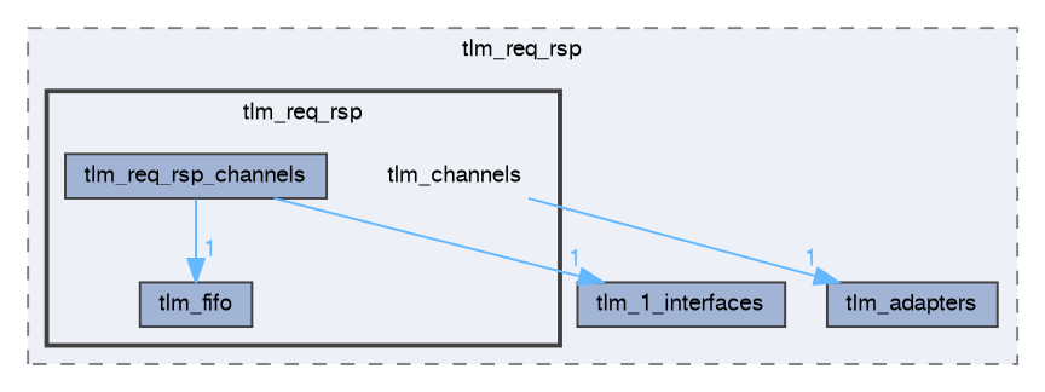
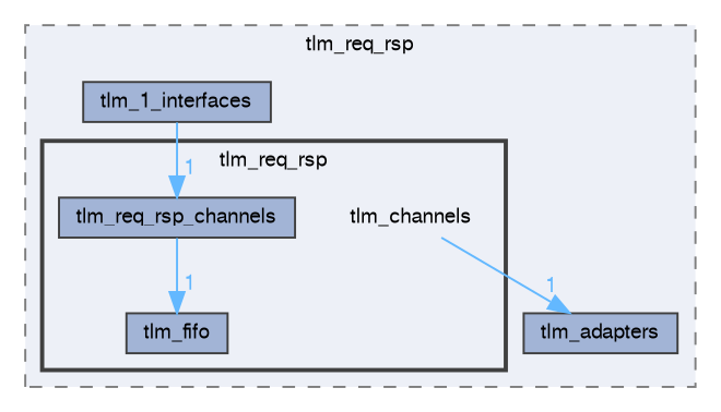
  digraph {
    compound=true
    node [fontname=FreeSans fontsize=10 shape=box color=grey25 fillcolor="#a2b4d6" style=filled]
    edge [color=steelblue1 fontcolor=steelblue1 fontname=FreeSans fontsize=10 headlabel=1 labeldistance=1.5 labelfontname=FreeSans labelfontsize=10]
    n1 [height=0.2 label=tlm_channels shape=plaintext width=0.4 color="" fillcolor="" style=""]
    n2 [height=0.2 label=tlm_fifo width=0.4]
    n3 [height=0.2 label=tlm_req_rsp_channels width=0.4]
    n4 [height=0.2 label=tlm_1_interfaces width=0.4]
    n5 [height=0.2 label=tlm_adapters width=0.4]
    subgraph cluster_1 {
      bgcolor="#edf0f7"
      fontname=FreeSans
      fontsize=10
      label=tlm_req_rsp
      pencolor=grey50
      style="filled,dashed"
      n4
      n5
      subgraph cluster_2 {
        bgcolor="#edf0f7"
        fontname=FreeSans
        fontsize=10
        label=tlm_req_rsp
        pencolor=grey25
        style="filled,bold"
        n1
        n2
        n3
      }
    }
    n1 -> n5
    n3 -> n2
-   n3 -> n4
+   n4 -> n3
  }
